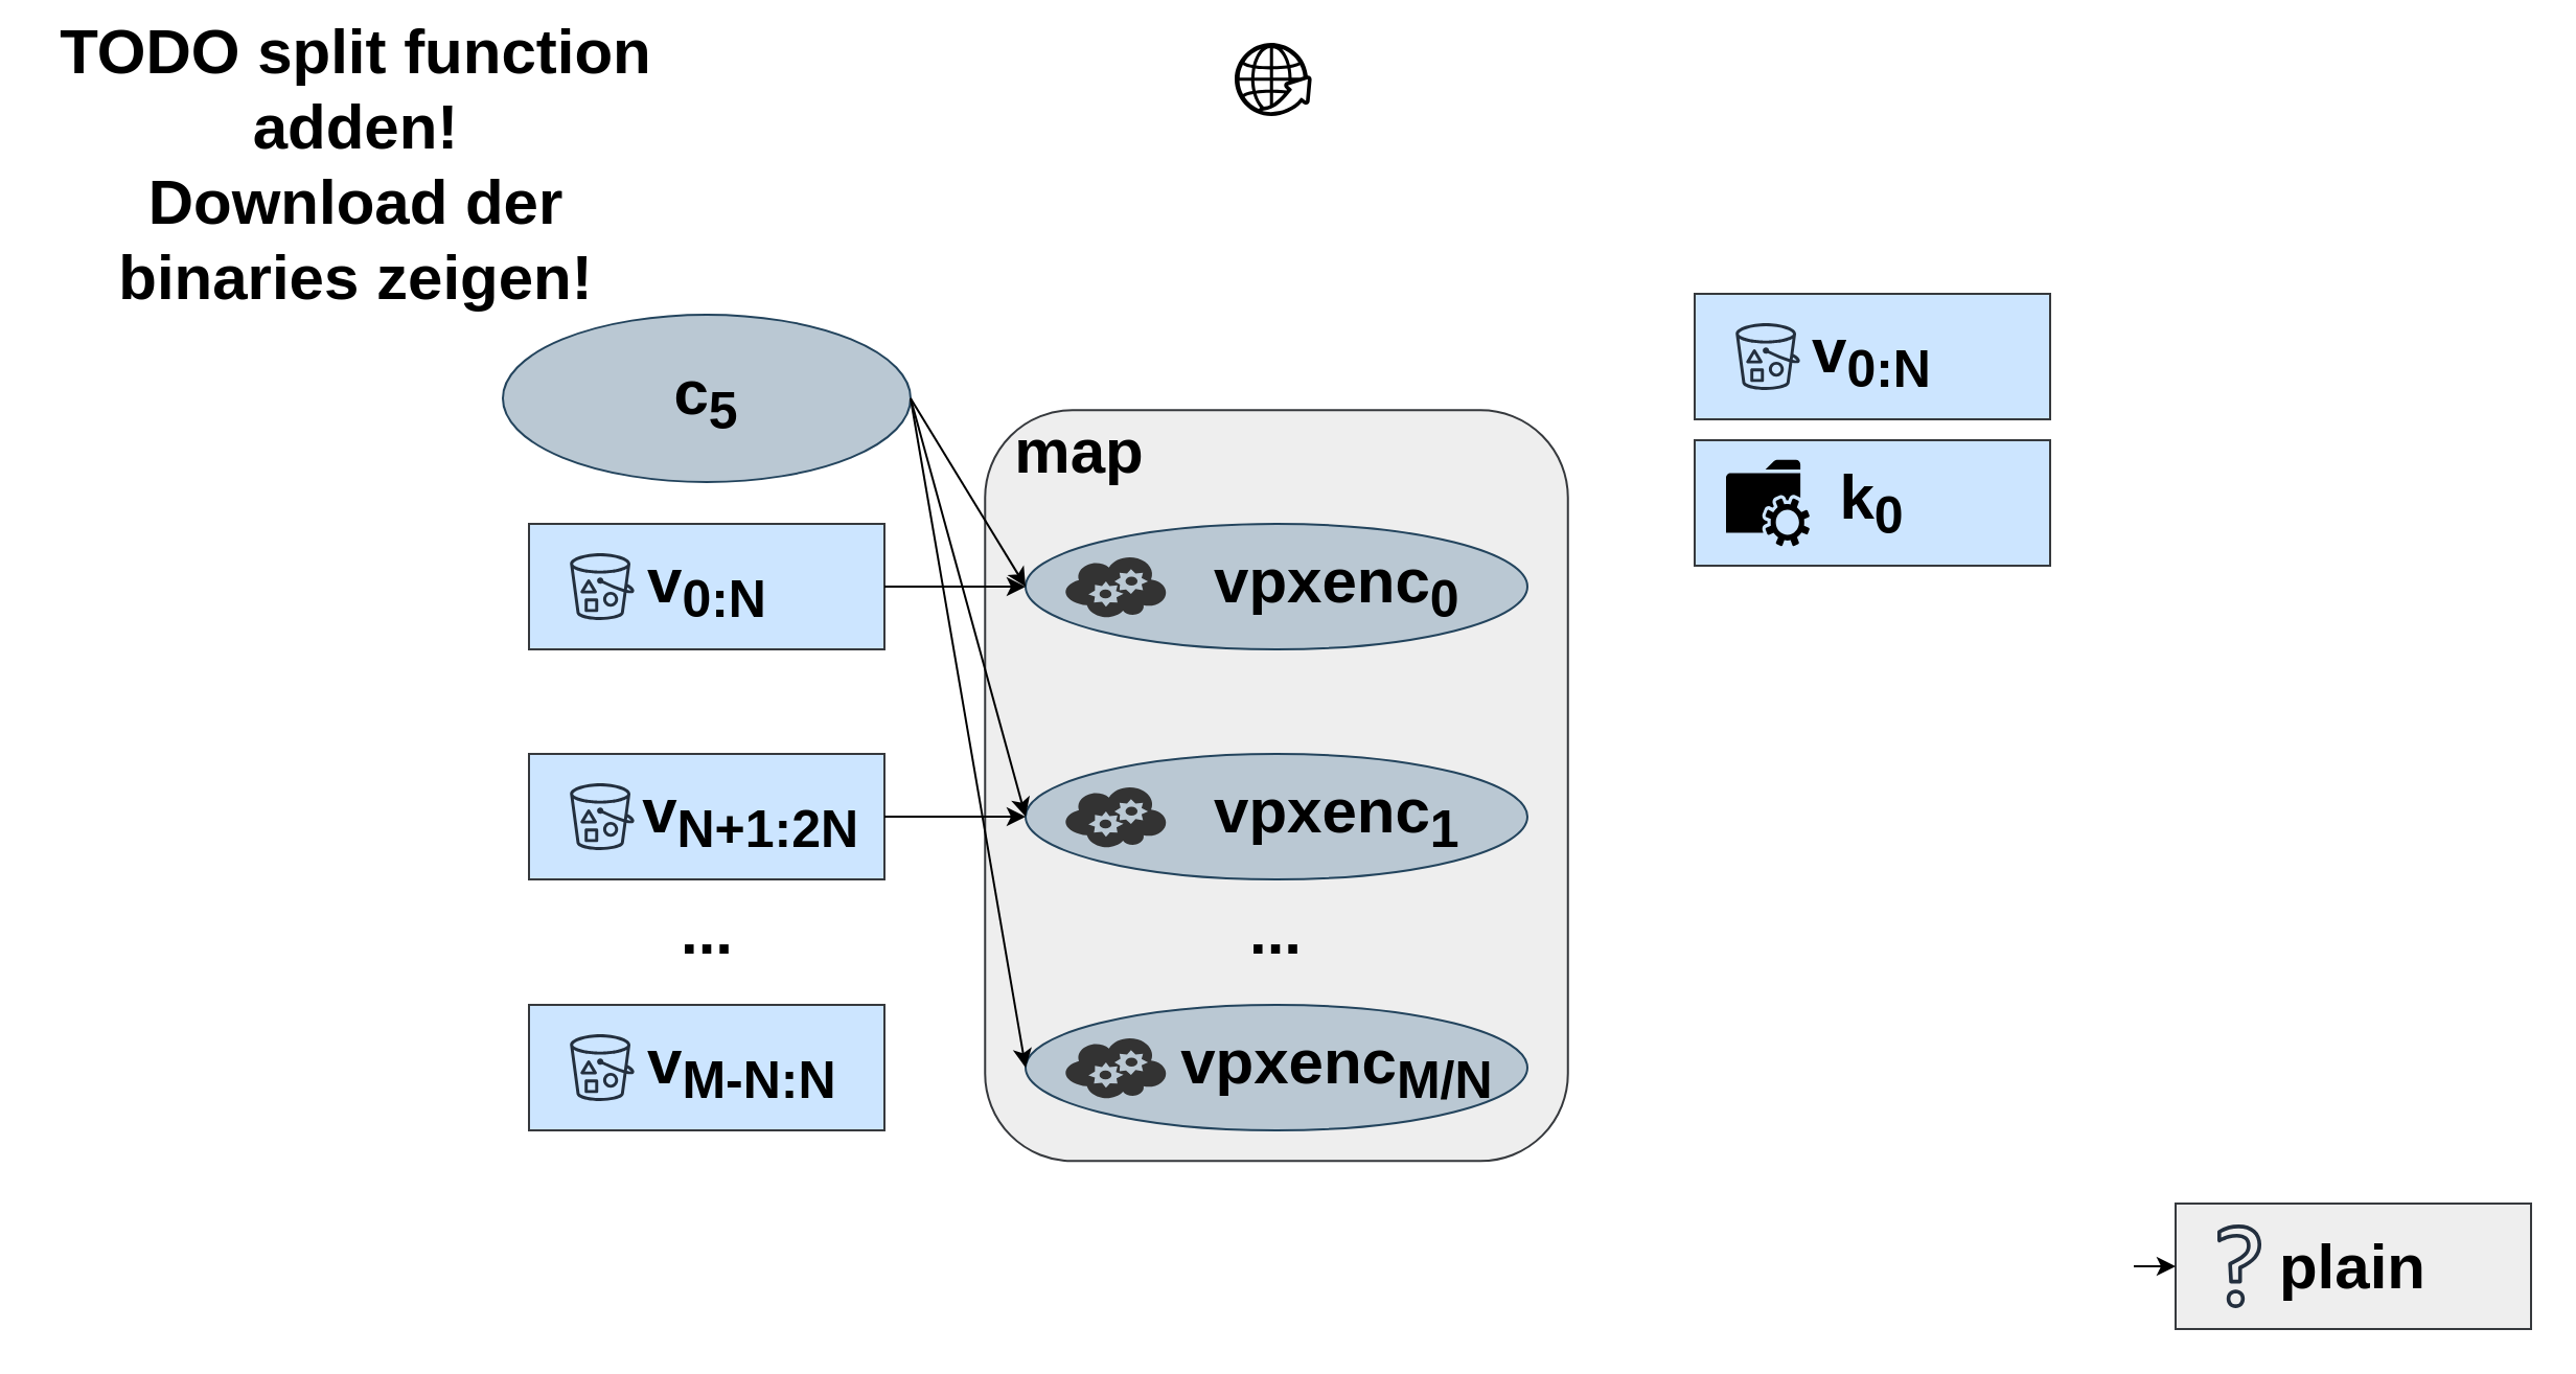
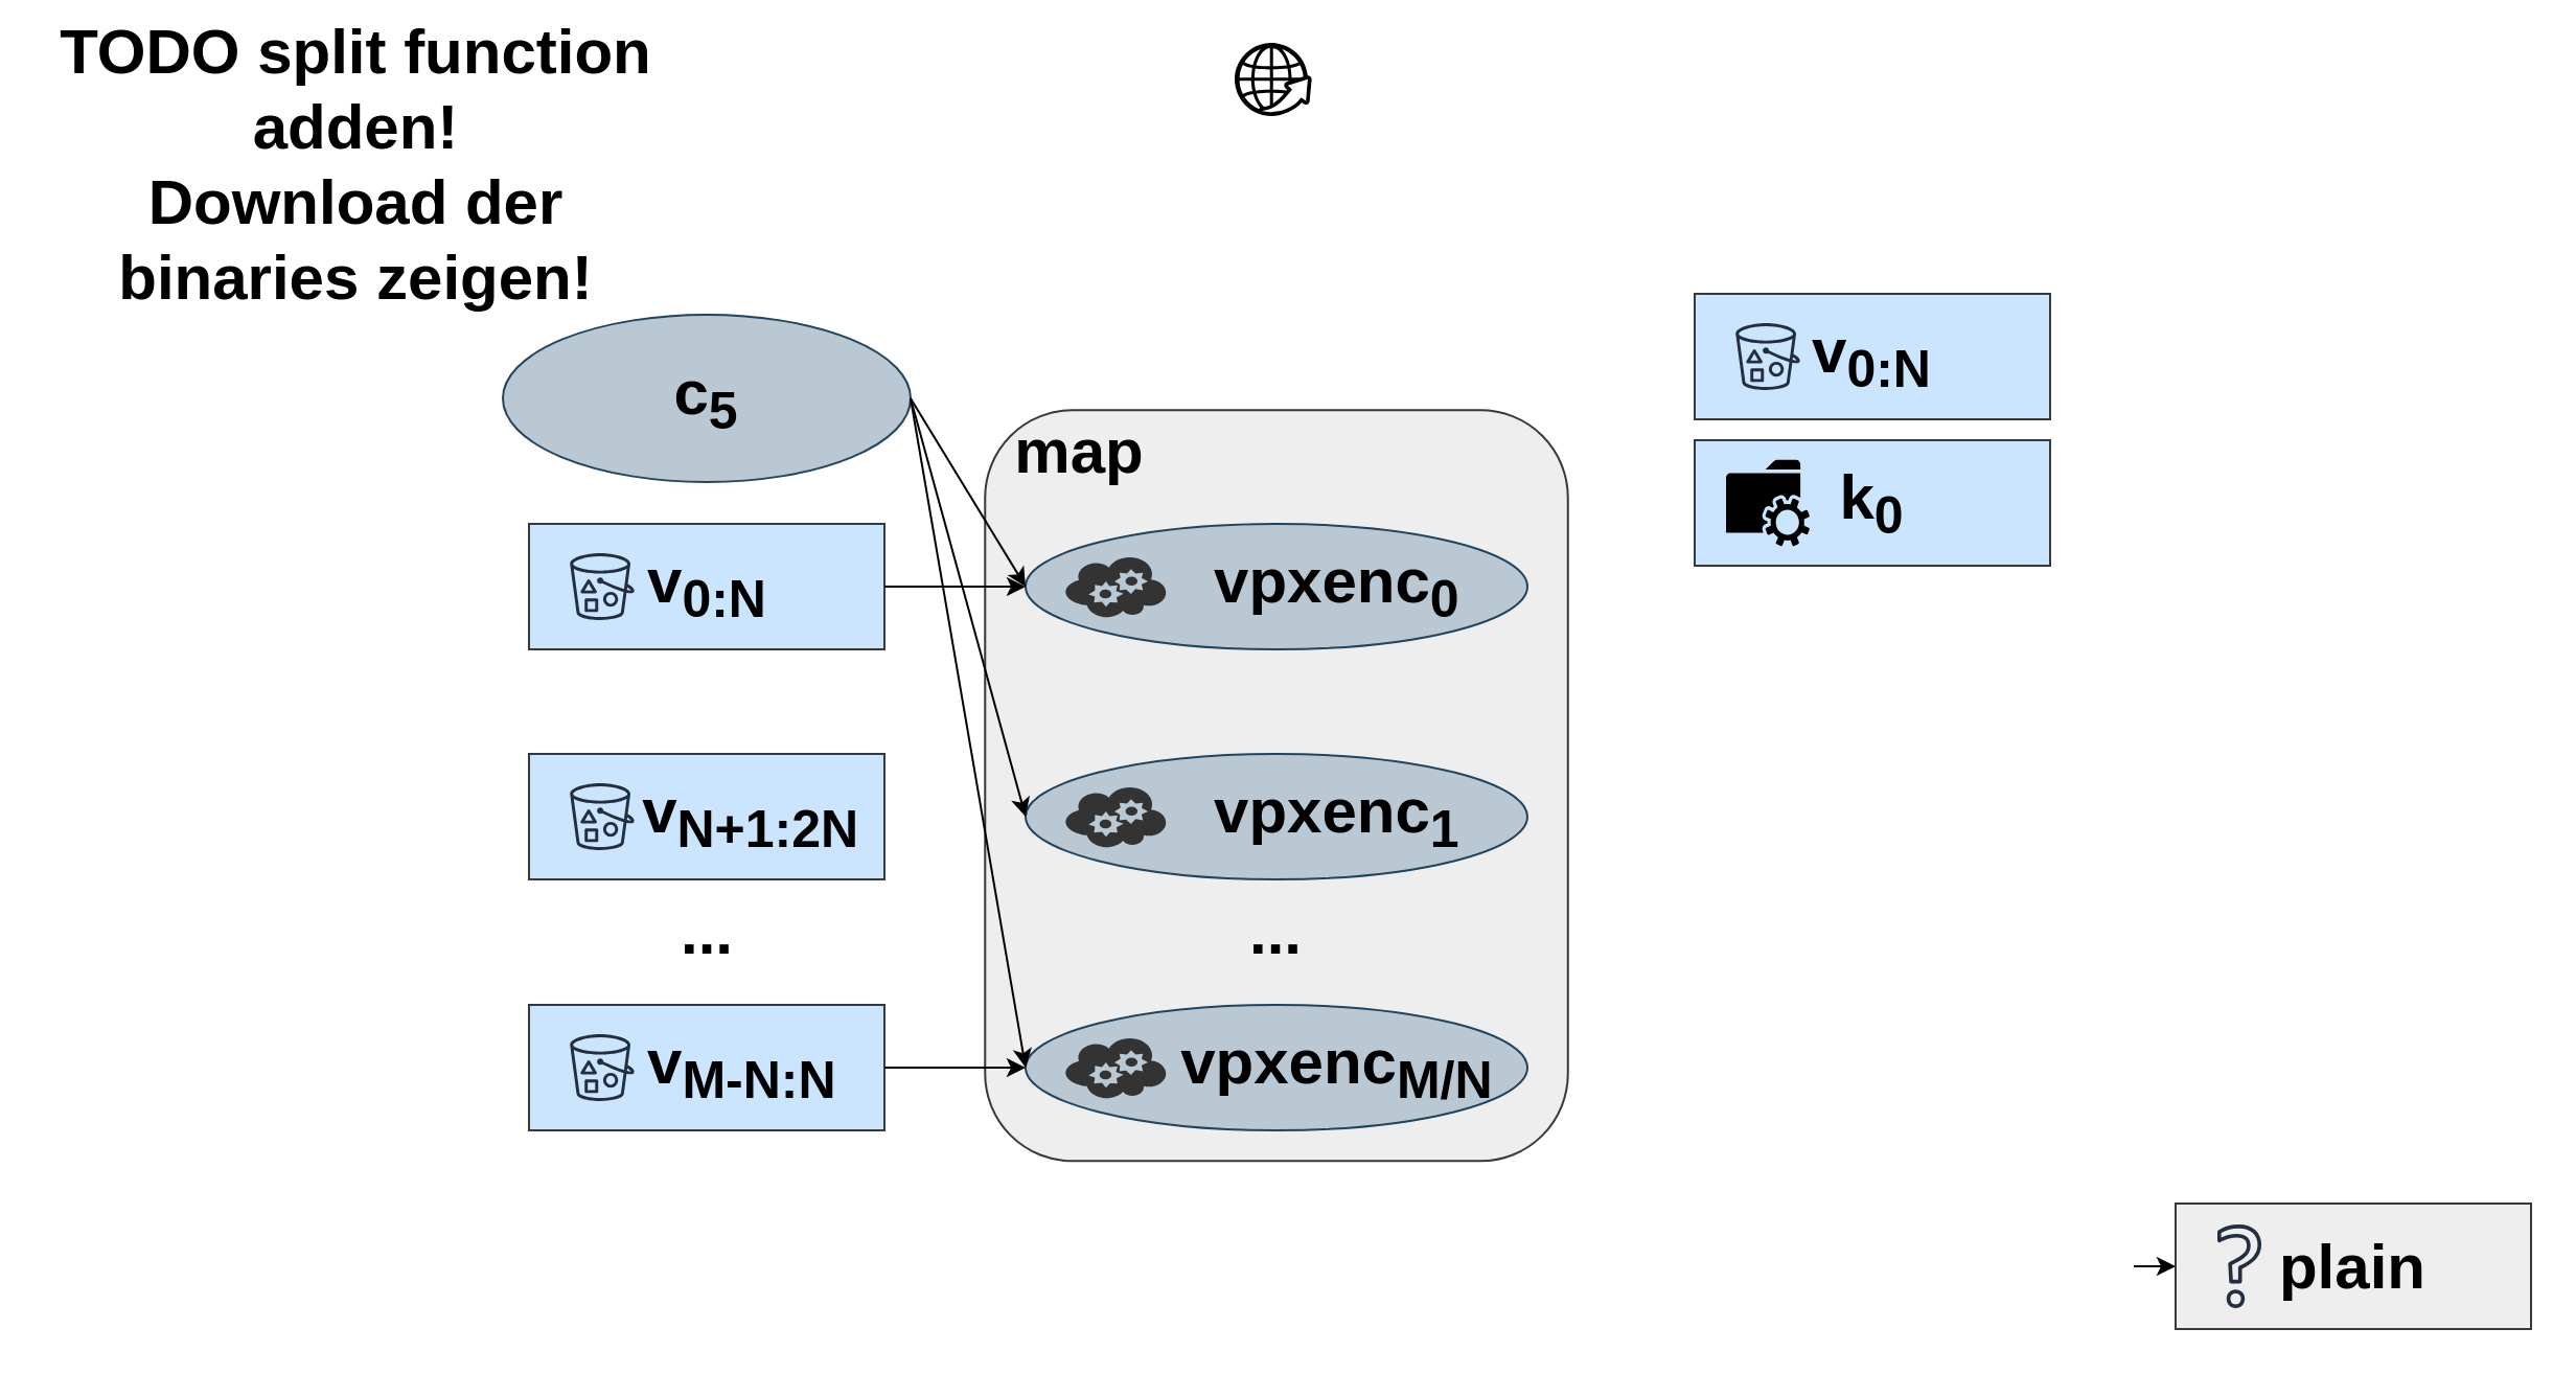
  <mxCell id="0" />
  <mxCell id="1" parent="0" />
  <mxCell id="2" value="&lt;span style=&quot;font-size: 30px&quot;&gt;&lt;b&gt;k&lt;sub&gt;0&lt;/sub&gt;&lt;/b&gt;&lt;/span&gt;" style="rounded=0;whiteSpace=wrap;html=1;fillColor=#cce5ff;strokeColor=#36393d;" parent="1" vertex="1"><mxGeometry x="810" y="210" width="170" height="60" as="geometry" /></mxCell>
  <mxCell id="3" value="&lt;b&gt;&lt;font style=&quot;font-size: 30px&quot;&gt;c&lt;sub&gt;5&lt;/sub&gt;&lt;/font&gt;&lt;/b&gt;" style="ellipse;whiteSpace=wrap;html=1;fillColor=#bac8d3;strokeColor=#23445d;" parent="1" vertex="1"><mxGeometry x="240" y="150" width="195" height="80" as="geometry" /></mxCell>
  <mxCell id="4" value="&lt;span style=&quot;font-size: 30px&quot;&gt;&lt;b&gt;v&lt;sub&gt;0:N&lt;/sub&gt;&lt;/b&gt;&lt;/span&gt;" style="rounded=0;whiteSpace=wrap;html=1;fillColor=#cce5ff;strokeColor=#36393d;" parent="1" vertex="1"><mxGeometry x="252.5" y="250" width="170" height="60" as="geometry" /></mxCell>
  <mxCell id="5" value="" style="sketch=0;html=1;aspect=fixed;strokeColor=none;shadow=0;align=center;verticalAlign=top;fillColor=#000000;shape=mxgraph.gcp2.globe_world" parent="1" vertex="1"><mxGeometry x="590" y="20" width="36.84" height="35" as="geometry" /></mxCell>
  <mxCell id="6" value="" style="sketch=0;outlineConnect=0;fontColor=#232F3E;gradientColor=none;strokeColor=#232F3E;fillColor=none;dashed=0;verticalLabelPosition=bottom;verticalAlign=top;align=center;html=1;fontSize=12;fontStyle=0;aspect=fixed;shape=mxgraph.aws4.resourceIcon;resIcon=mxgraph.aws4.bucket_with_objects;" parent="1" vertex="1"><mxGeometry x="267.5" y="260" width="40" height="40" as="geometry" /></mxCell>
  <mxCell id="7" value="" style="group" parent="1" vertex="1" connectable="0"><mxGeometry x="490" y="250" width="562.5" height="290" as="geometry" /></mxCell>
  <mxCell id="8" value="" style="rounded=1;whiteSpace=wrap;html=1;fillColor=#eeeeee;rotation=90;strokeColor=#36393d;align=right;" parent="7" vertex="1"><mxGeometry x="-59.52" y="-14.22" width="359.06" height="278.75" as="geometry" /></mxCell>
  <mxCell id="9" value="&lt;b&gt;&lt;font style=&quot;font-size: 30px&quot;&gt;map&lt;/font&gt;&lt;/b&gt;" style="text;html=1;strokeColor=none;fillColor=none;align=center;verticalAlign=middle;whiteSpace=wrap;rounded=0;" parent="7" vertex="1"><mxGeometry x="-4.38" y="-50" width="60" height="30" as="geometry" /></mxCell>
  <mxCell id="10" value="&lt;b&gt;&lt;font style=&quot;font-size: 30px&quot;&gt;&amp;nbsp; &amp;nbsp; &amp;nbsp; &amp;nbsp;vpxenc&lt;sub&gt;0&lt;/sub&gt;&lt;/font&gt;&lt;/b&gt;" style="ellipse;whiteSpace=wrap;html=1;fillColor=#bac8d3;strokeColor=#23445d;" parent="7" vertex="1"><mxGeometry width="240" height="60" as="geometry" /></mxCell>
  <mxCell id="11" value="" style="verticalLabelPosition=bottom;html=1;verticalAlign=top;align=center;strokeColor=none;fillColor=#333333;shape=mxgraph.azure.cloud_service;" parent="7" vertex="1"><mxGeometry x="18.462" y="15" width="49.231" height="30" as="geometry" /></mxCell>
  <mxCell id="12" value="&lt;span style=&quot;font-size: 30px&quot;&gt;&lt;b&gt;&amp;nbsp; &amp;nbsp; &amp;nbsp;v&lt;sub&gt;N+1:2N&lt;/sub&gt;&lt;/b&gt;&lt;/span&gt;" style="rounded=0;whiteSpace=wrap;html=1;fillColor=#cce5ff;strokeColor=#36393d;" parent="7" vertex="1"><mxGeometry x="-237.5" y="110" width="170" height="60" as="geometry" /></mxCell>
  <mxCell id="13" value="" style="sketch=0;outlineConnect=0;fontColor=#232F3E;gradientColor=none;strokeColor=#232F3E;fillColor=none;dashed=0;verticalLabelPosition=bottom;verticalAlign=top;align=center;html=1;fontSize=12;fontStyle=0;aspect=fixed;shape=mxgraph.aws4.resourceIcon;resIcon=mxgraph.aws4.bucket_with_objects;" parent="7" vertex="1"><mxGeometry x="-222.5" y="120" width="40" height="40" as="geometry" /></mxCell>
  <mxCell id="14" value="" style="group" parent="7" vertex="1" connectable="0"><mxGeometry y="110" width="240" height="60" as="geometry" /></mxCell>
  <mxCell id="15" value="&lt;b&gt;&lt;font style=&quot;font-size: 30px&quot;&gt;&amp;nbsp; &amp;nbsp; &amp;nbsp; &amp;nbsp;vpxenc&lt;sub&gt;1&lt;/sub&gt;&lt;/font&gt;&lt;/b&gt;" style="ellipse;whiteSpace=wrap;html=1;fillColor=#bac8d3;strokeColor=#23445d;" parent="14" vertex="1"><mxGeometry width="240" height="60" as="geometry" /></mxCell>
  <mxCell id="16" value="" style="verticalLabelPosition=bottom;html=1;verticalAlign=top;align=center;strokeColor=none;fillColor=#333333;shape=mxgraph.azure.cloud_service;" parent="14" vertex="1"><mxGeometry x="18.462" y="15" width="49.231" height="30" as="geometry" /></mxCell>
- <mxCell id="17" style="edgeStyle=none;rounded=0;orthogonalLoop=1;jettySize=auto;html=1;exitX=1;exitY=0.5;exitDx=0;exitDy=0;entryX=0;entryY=0.5;entryDx=0;entryDy=0;" parent="7" source="12" target="15" edge="1"><mxGeometry relative="1" as="geometry"><mxPoint x="5" y="140" as="targetPoint" /></mxGeometry></mxCell>
  <mxCell id="18" value="&lt;span style=&quot;font-size: 30px&quot;&gt;&lt;b&gt;&amp;nbsp; &amp;nbsp; v&lt;sub&gt;M-N:N&lt;/sub&gt;&lt;/b&gt;&lt;/span&gt;" style="rounded=0;whiteSpace=wrap;html=1;fillColor=#cce5ff;strokeColor=#36393d;" parent="7" vertex="1"><mxGeometry x="-237.5" y="230" width="170" height="60" as="geometry" /></mxCell>
  <mxCell id="19" value="" style="sketch=0;outlineConnect=0;fontColor=#232F3E;gradientColor=none;strokeColor=#232F3E;fillColor=none;dashed=0;verticalLabelPosition=bottom;verticalAlign=top;align=center;html=1;fontSize=12;fontStyle=0;aspect=fixed;shape=mxgraph.aws4.resourceIcon;resIcon=mxgraph.aws4.bucket_with_objects;" parent="7" vertex="1"><mxGeometry x="-222.5" y="240" width="40" height="40" as="geometry" /></mxCell>
  <mxCell id="20" value="" style="group" parent="7" vertex="1" connectable="0"><mxGeometry y="230" width="240" height="60" as="geometry" /></mxCell>
  <mxCell id="21" value="&lt;b&gt;&lt;font style=&quot;font-size: 30px&quot;&gt;&amp;nbsp; &amp;nbsp; &amp;nbsp; &amp;nbsp;vpxenc&lt;sub&gt;M/N&lt;/sub&gt;&lt;/font&gt;&lt;/b&gt;" style="ellipse;whiteSpace=wrap;html=1;fillColor=#bac8d3;strokeColor=#23445d;" parent="20" vertex="1"><mxGeometry width="240" height="60" as="geometry" /></mxCell>
  <mxCell id="22" value="" style="verticalLabelPosition=bottom;html=1;verticalAlign=top;align=center;strokeColor=none;fillColor=#333333;shape=mxgraph.azure.cloud_service;" parent="20" vertex="1"><mxGeometry x="18.462" y="15" width="49.231" height="30" as="geometry" /></mxCell>
  <mxCell id="23" value="&lt;b&gt;&lt;font style=&quot;font-size: 30px&quot;&gt;...&lt;/font&gt;&lt;/b&gt;" style="text;html=1;strokeColor=none;fillColor=none;align=center;verticalAlign=middle;whiteSpace=wrap;rounded=0;" parent="7" vertex="1"><mxGeometry x="90.0" y="180" width="60" height="30" as="geometry" /></mxCell>
+ <mxCell id="24" style="edgeStyle=none;rounded=0;orthogonalLoop=1;jettySize=auto;html=1;entryX=0;entryY=0.5;entryDx=0;entryDy=0;" parent="7" source="18" target="21" edge="1"><mxGeometry relative="1" as="geometry" /></mxCell>
  <mxCell id="25" value="&lt;span style=&quot;font-size: 30px&quot;&gt;&lt;b&gt;plain&lt;/b&gt;&lt;/span&gt;" style="rounded=0;whiteSpace=wrap;html=1;fillColor=#eeeeee;strokeColor=#36393d;" parent="1" vertex="1"><mxGeometry x="1040" y="575" width="170" height="60" as="geometry" /></mxCell>
  <mxCell id="26" style="edgeStyle=orthogonalEdgeStyle;rounded=0;orthogonalLoop=1;jettySize=auto;html=1;entryX=0;entryY=0.5;entryDx=0;entryDy=0;" parent="1" target="25" edge="1"><mxGeometry relative="1" as="geometry"><mxPoint x="1020" y="605" as="sourcePoint" /></mxGeometry></mxCell>
  <mxCell id="27" value="" style="sketch=0;outlineConnect=0;fontColor=#232F3E;gradientColor=none;fillColor=#232F3E;strokeColor=none;dashed=0;verticalLabelPosition=bottom;verticalAlign=top;align=center;html=1;fontSize=12;fontStyle=0;aspect=fixed;pointerEvents=1;shape=mxgraph.aws4.question;" parent="1" vertex="1"><mxGeometry x="1060" y="585" width="21.03" height="40" as="geometry" /></mxCell>
  <mxCell id="28" style="edgeStyle=none;rounded=0;orthogonalLoop=1;jettySize=auto;html=1;entryX=0;entryY=0.5;entryDx=0;entryDy=0;exitX=1;exitY=0.5;exitDx=0;exitDy=0;" parent="1" source="3" target="21" edge="1"><mxGeometry relative="1" as="geometry" /></mxCell>
  <mxCell id="29" style="rounded=0;orthogonalLoop=1;jettySize=auto;html=1;exitX=1;exitY=0.5;exitDx=0;exitDy=0;entryX=0;entryY=0.5;entryDx=0;entryDy=0;" parent="1" source="3" edge="1"><mxGeometry relative="1" as="geometry"><mxPoint x="490" y="280" as="targetPoint" /></mxGeometry></mxCell>
  <mxCell id="30" style="edgeStyle=none;rounded=0;orthogonalLoop=1;jettySize=auto;html=1;labelBackgroundColor=none;entryX=0;entryY=0.5;entryDx=0;entryDy=0;exitX=1;exitY=0.5;exitDx=0;exitDy=0;" parent="1" source="3" target="15" edge="1"><mxGeometry relative="1" as="geometry"><mxPoint x="501.11" y="360" as="targetPoint" /></mxGeometry></mxCell>
  <mxCell id="31" style="edgeStyle=none;rounded=0;orthogonalLoop=1;jettySize=auto;html=1;entryX=0;entryY=0.5;entryDx=0;entryDy=0;labelBackgroundColor=none;exitX=1;exitY=0.5;exitDx=0;exitDy=0;" parent="1" source="4" edge="1"><mxGeometry relative="1" as="geometry"><mxPoint x="490" y="280" as="targetPoint" /></mxGeometry></mxCell>
  <mxCell id="32" value="&lt;span style=&quot;font-size: 30px&quot;&gt;&lt;b&gt;v&lt;sub&gt;0:N&lt;/sub&gt;&lt;/b&gt;&lt;/span&gt;" style="rounded=0;whiteSpace=wrap;html=1;fillColor=#cce5ff;strokeColor=#36393d;" parent="1" vertex="1"><mxGeometry x="810" y="140" width="170" height="60" as="geometry" /></mxCell>
  <mxCell id="33" value="" style="sketch=0;outlineConnect=0;fontColor=#232F3E;gradientColor=none;strokeColor=#232F3E;fillColor=none;dashed=0;verticalLabelPosition=bottom;verticalAlign=top;align=center;html=1;fontSize=12;fontStyle=0;aspect=fixed;shape=mxgraph.aws4.resourceIcon;resIcon=mxgraph.aws4.bucket_with_objects;" parent="1" vertex="1"><mxGeometry x="825" y="150" width="40" height="40" as="geometry" /></mxCell>
  <mxCell id="34" value="&lt;b&gt;&lt;font style=&quot;font-size: 30px&quot;&gt;...&lt;/font&gt;&lt;/b&gt;" style="text;html=1;strokeColor=none;fillColor=none;align=center;verticalAlign=middle;whiteSpace=wrap;rounded=0;" parent="1" vertex="1"><mxGeometry x="307.5" y="430" width="60" height="30" as="geometry" /></mxCell>
  <mxCell id="35" value="" style="sketch=0;pointerEvents=1;shadow=0;dashed=0;html=1;strokeColor=none;fillColor=#000000;labelPosition=center;verticalLabelPosition=bottom;verticalAlign=top;outlineConnect=0;align=center;shape=mxgraph.office.services.network_file_share_service;" parent="1" vertex="1"><mxGeometry x="825" y="219.33" width="40" height="41.35" as="geometry" /></mxCell>
  <mxCell id="36" value="TODO split function adden!&lt;br&gt;Download der binaries zeigen!" style="text;html=1;strokeColor=none;fillColor=none;align=center;verticalAlign=middle;whiteSpace=wrap;rounded=0;fontStyle=1;fontSize=30;" parent="1" vertex="1"><mxGeometry x="20" y="55" width="300" height="45" as="geometry" /></mxCell>
